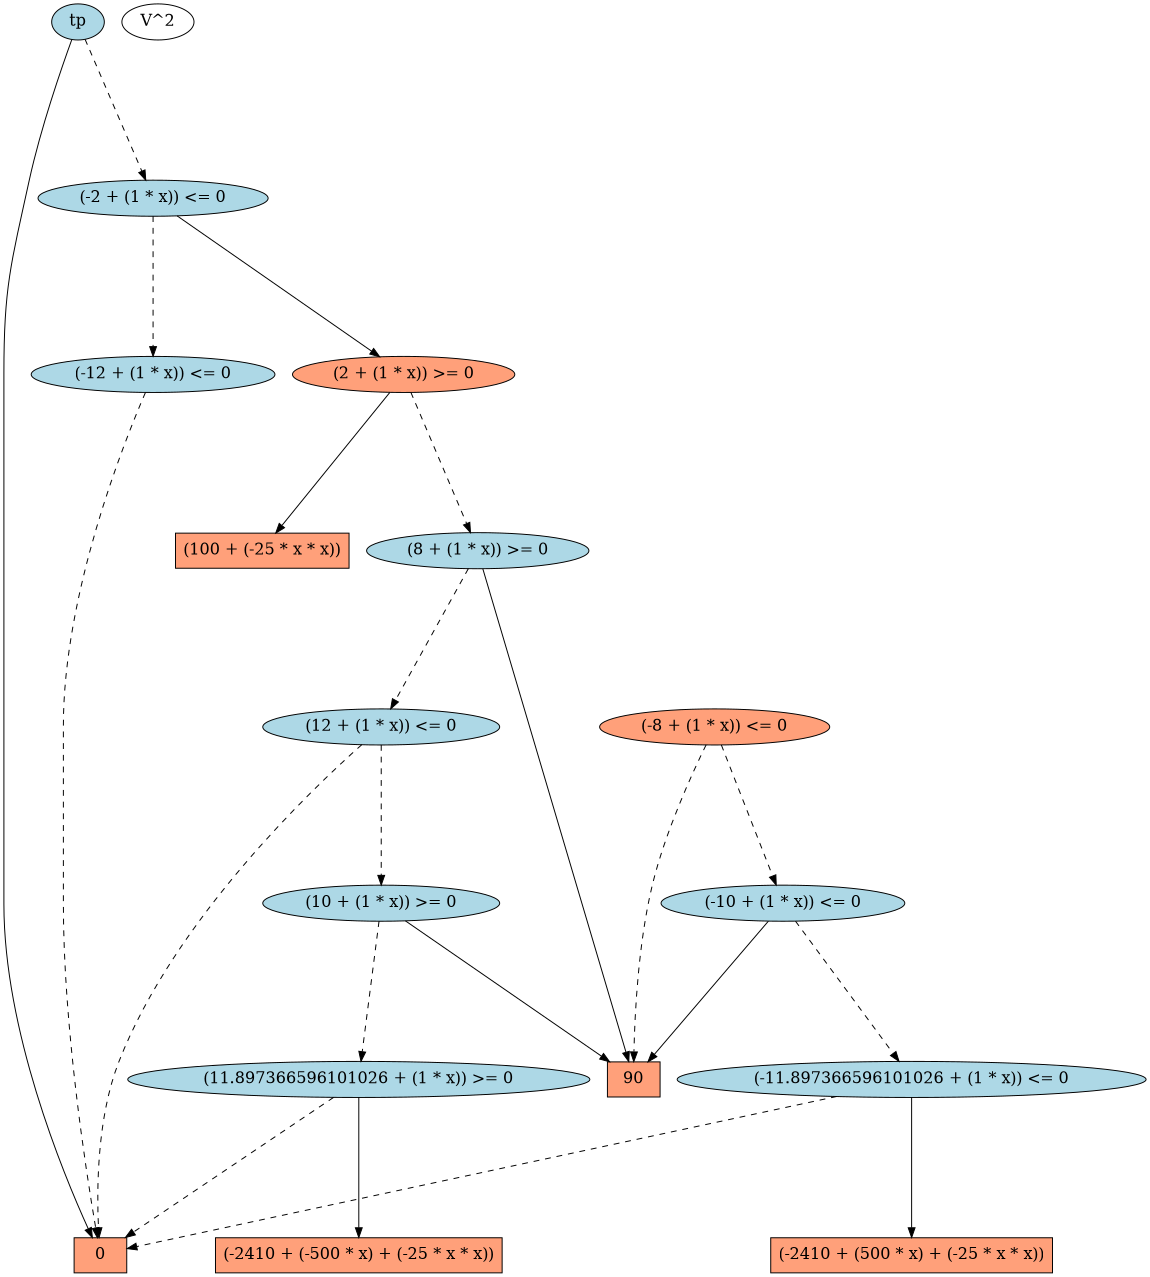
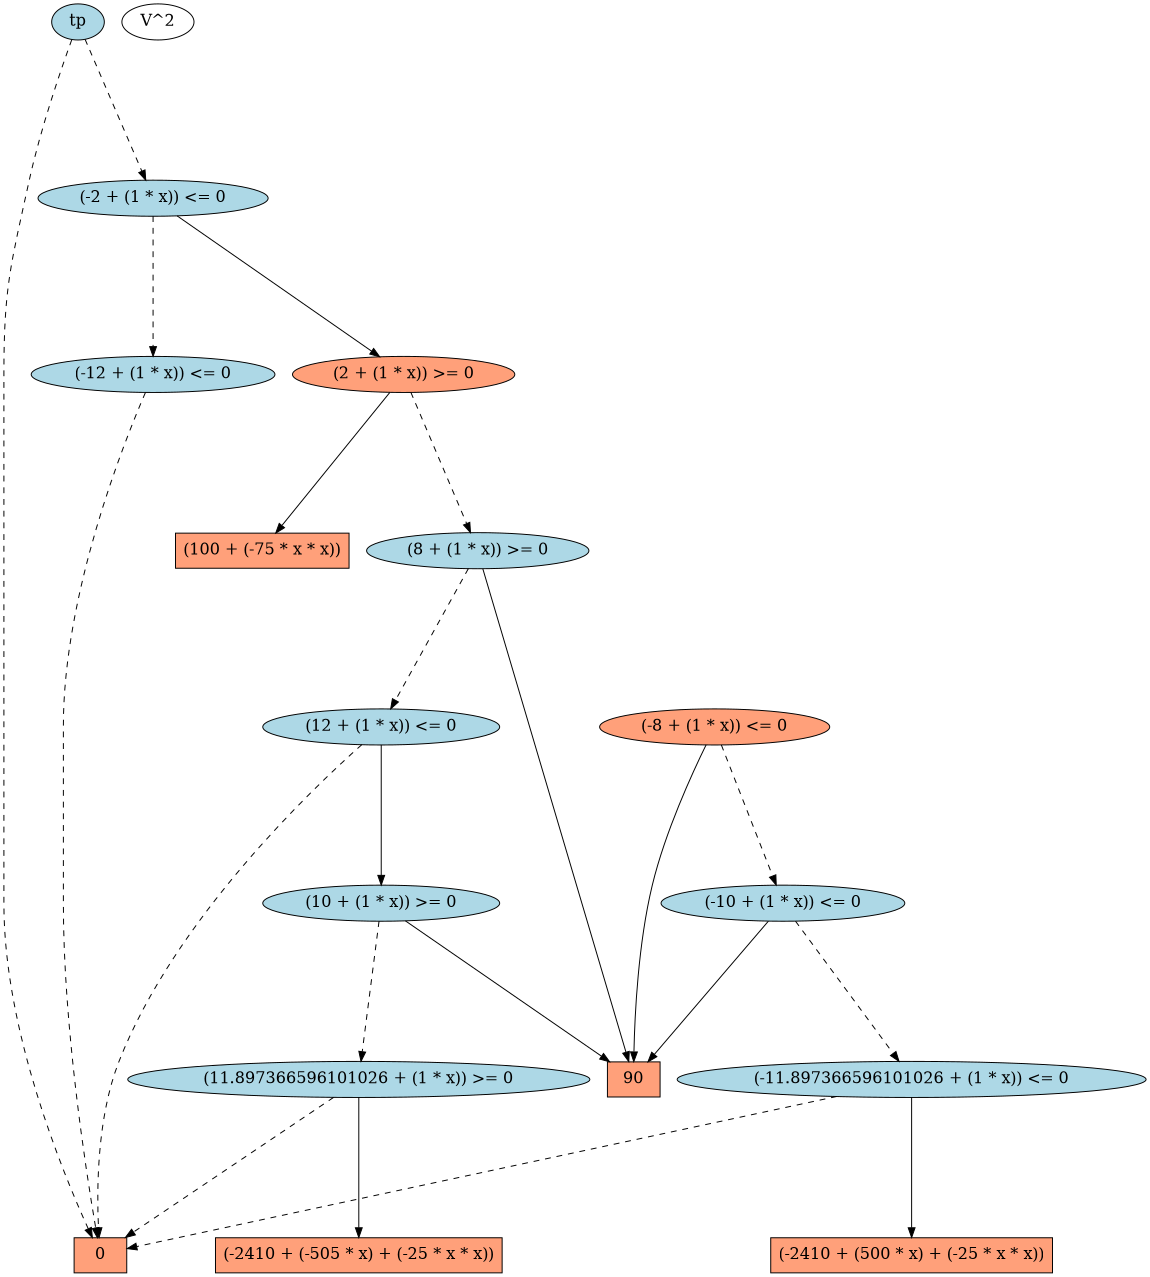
  digraph {
    fontname=Helvetica
    fontsize=16
    ranksep=2.00
    node [color=black fillcolor=lightblue fontsize=16 shape=ellipse style=filled]
    edge [color=black style=dashed]
-   n1 [fillcolor=lightsalmon label="(-2410 + (-500 * x) + (-25 * x * x))" shape=box]
+   n1 [fillcolor=lightsalmon label="(-2410 + (-505 * x) + (-25 * x * x))" shape=box]
    n2 [label=tp]
    n3 [label="(-2 + (1 * x)) <= 0"]
    n4 [fillcolor=lightsalmon label=0 shape=box]
    n5 [fillcolor=lightsalmon label="(2 + (1 * x)) >= 0"]
    n6 [label="(-12 + (1 * x)) <= 0"]
    n7 [label="(11.897366596101026 + (1 * x)) >= 0"]
    n8 [label="(12 + (1 * x)) <= 0"]
    n9 [label="(10 + (1 * x)) >= 0"]
    n10 [fillcolor=lightsalmon label=90 shape=box]
    n11 [fillcolor=lightsalmon label="(-8 + (1 * x)) <= 0"]
    n12 [label="(-10 + (1 * x)) <= 0"]
    n13 [label="(-11.897366596101026 + (1 * x)) <= 0"]
    n14 [label="(8 + (1 * x)) >= 0"]
-   n15 [fillcolor=lightsalmon label="(100 + (-25 * x * x))" shape=box]
+   n15 [fillcolor=lightsalmon label="(100 + (-75 * x * x))" shape=box]
    n16 [fillcolor=lightsalmon label="(-2410 + (500 * x) + (-25 * x * x))" shape=box]
    n17 [label="V^2" shape="" style=""]
    n2 -> n3
-   n2 -> n4 [style=solid]
+   n2 -> n4
    n3 -> n5 [style=solid]
    n3 -> n6
    n5 -> n14
    n5 -> n15 [style=solid]
    n6 -> n4
    n7 -> n1 [style=solid]
    n7 -> n4
    n8 -> n4
-   n8 -> n9
+   n8 -> n9 [style=solid]
    n9 -> n7
    n9 -> n10 [style=solid]
-   n11 -> n10
+   n11 -> n10 [style=solid]
    n11 -> n12
    n12 -> n10 [style=solid]
    n12 -> n13
    n13 -> n4
    n13 -> n16 [style=solid]
    n14 -> n8
    n14 -> n10 [style=solid]
  }
